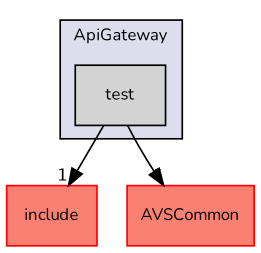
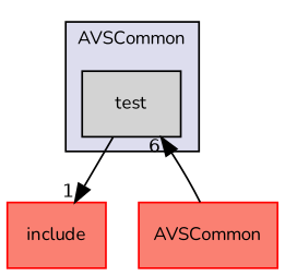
  digraph {
    compound=true
    fontname=Nunito
    node [fillcolor=salmon fontname=Nunito fontsize=10 shape=box style=filled color=red]
    edge [fontname=Nunito labeldistance=1.5 labelfontname=Helvetica labelfontsize=10]
    n1 [fillcolor=lightgrey label=test pencolor=black color=""]
    n2 [label=include]
    n3 [label=AVSCommon]
    subgraph cluster_1 {
      bgcolor="#ddddee"
      fontsize=10
-     label=ApiGateway
+     label=AVSCommon
      pencolor=black
      n1
    }
    n1 -> n2 [headlabel=1]
-   n1 -> n3 [headlabel=6]
+   n3 -> n1 [headlabel=6]
  }
